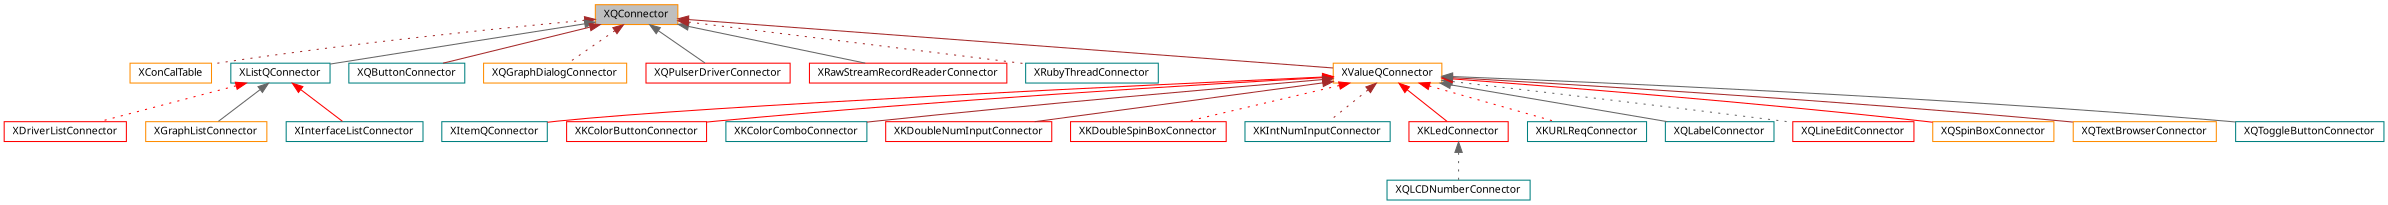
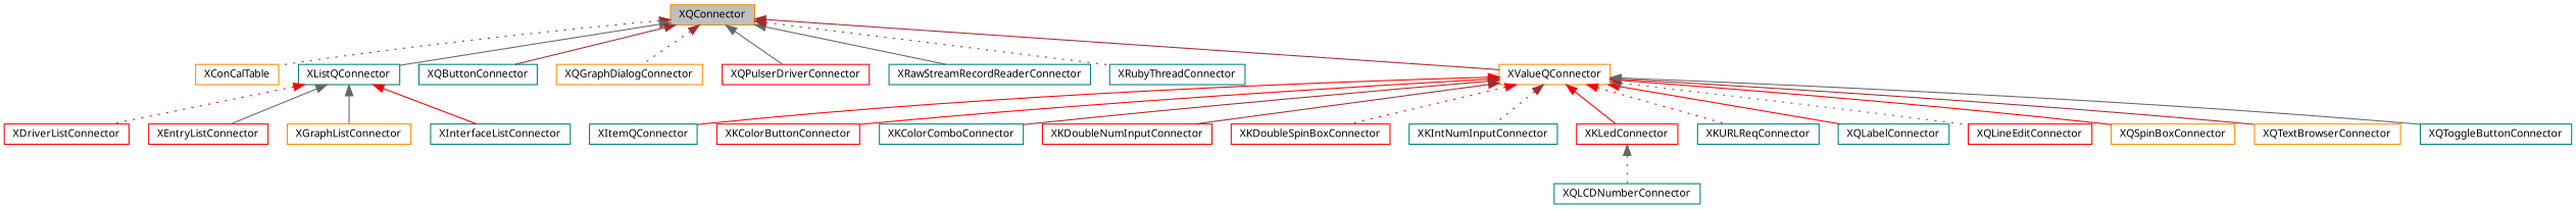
  digraph {
    node [color=teal fillcolor=white fontname="FreeSans.ttf" fontsize=10 shape=record style=filled]
    edge [color=brown dir=back fontname="FreeSans.ttf" fontsize=10 labelfontname="FreeSans.ttf" labelfontsize=10 style=solid]
    n1 [color=darkorange fillcolor=grey75 fontcolor=black height=0.2 label=XQConnector width=0.4]
    n2 [color=darkorange height=0.2 label=XConCalTable width=0.4]
    n3 [height=0.2 label=XListQConnector width=0.4]
    n4 [height=0.2 label=XQButtonConnector width=0.4]
    n5 [color=darkorange height=0.2 label=XQGraphDialogConnector width=0.4]
    n6 [color=red height=0.2 label=XQPulserDriverConnector width=0.4]
-   n7 [color=red height=0.2 label=XRawStreamRecordReaderConnector width=0.4]
+   n7 [height=0.2 label=XRawStreamRecordReaderConnector width=0.4]
    n8 [height=0.2 label=XRubyThreadConnector width=0.4]
    n9 [color=darkorange height=0.2 label=XValueQConnector width=0.4]
    n10 [color=red height=0.2 label=XDriverListConnector width=0.4]
+   n11 [color=red height=0.2 label=XEntryListConnector width=0.4]
    n12 [color=darkorange height=0.2 label=XGraphListConnector width=0.4]
    n13 [height=0.2 label=XInterfaceListConnector width=0.4]
    n14 [height=0.2 label=XItemQConnector width=0.4]
    n15 [color=red height=0.2 label=XKColorButtonConnector width=0.4]
    n16 [height=0.2 label=XKColorComboConnector width=0.4]
    n17 [color=red height=0.2 label=XKDoubleNumInputConnector width=0.4]
    n18 [color=red height=0.2 label=XKDoubleSpinBoxConnector width=0.4]
    n19 [height=0.2 label=XKIntNumInputConnector width=0.4]
    n20 [color=red height=0.2 label=XKLedConnector width=0.4]
    n21 [height=0.2 label=XKURLReqConnector width=0.4]
    n22 [height=0.2 label=XQLabelConnector width=0.4]
    n23 [color=red height=0.2 label=XQLineEditConnector width=0.4]
    n24 [color=darkorange height=0.2 label=XQSpinBoxConnector width=0.4]
    n25 [color=darkorange height=0.2 label=XQTextBrowserConnector width=0.4]
    n26 [height=0.2 label=XQToggleButtonConnector width=0.4]
    n27 [height=0.2 label=XQLCDNumberConnector width=0.4]
    n1 -> n2 [style=dotted]
    n1 -> n3 [color=gray40]
    n1 -> n4
    n1 -> n5 [style=dotted]
    n1 -> n6 [color=gray40]
    n1 -> n7 [color=gray40]
    n1 -> n8 [style=dotted]
    n1 -> n9
    n3 -> n10 [color=red style=dotted]
+   n3 -> n11 [color=gray40]
    n3 -> n12 [color=gray40]
    n3 -> n13 [color=red]
    n9 -> n14 [color=red]
    n9 -> n15 [color=red]
    n9 -> n16
    n9 -> n17
    n9 -> n18 [color=red style=dotted]
    n9 -> n19 [style=dotted]
    n9 -> n20 [color=red]
    n9 -> n21 [color=red style=dotted]
-   n9 -> n22 [color=gray40]
+   n9 -> n22 [color=red]
    n9 -> n23 [color=gray40 style=dotted]
    n9 -> n24 [color=red]
    n9 -> n25
    n9 -> n26 [color=gray40]
    n20 -> n27 [color=gray40 style=dotted]
  }
